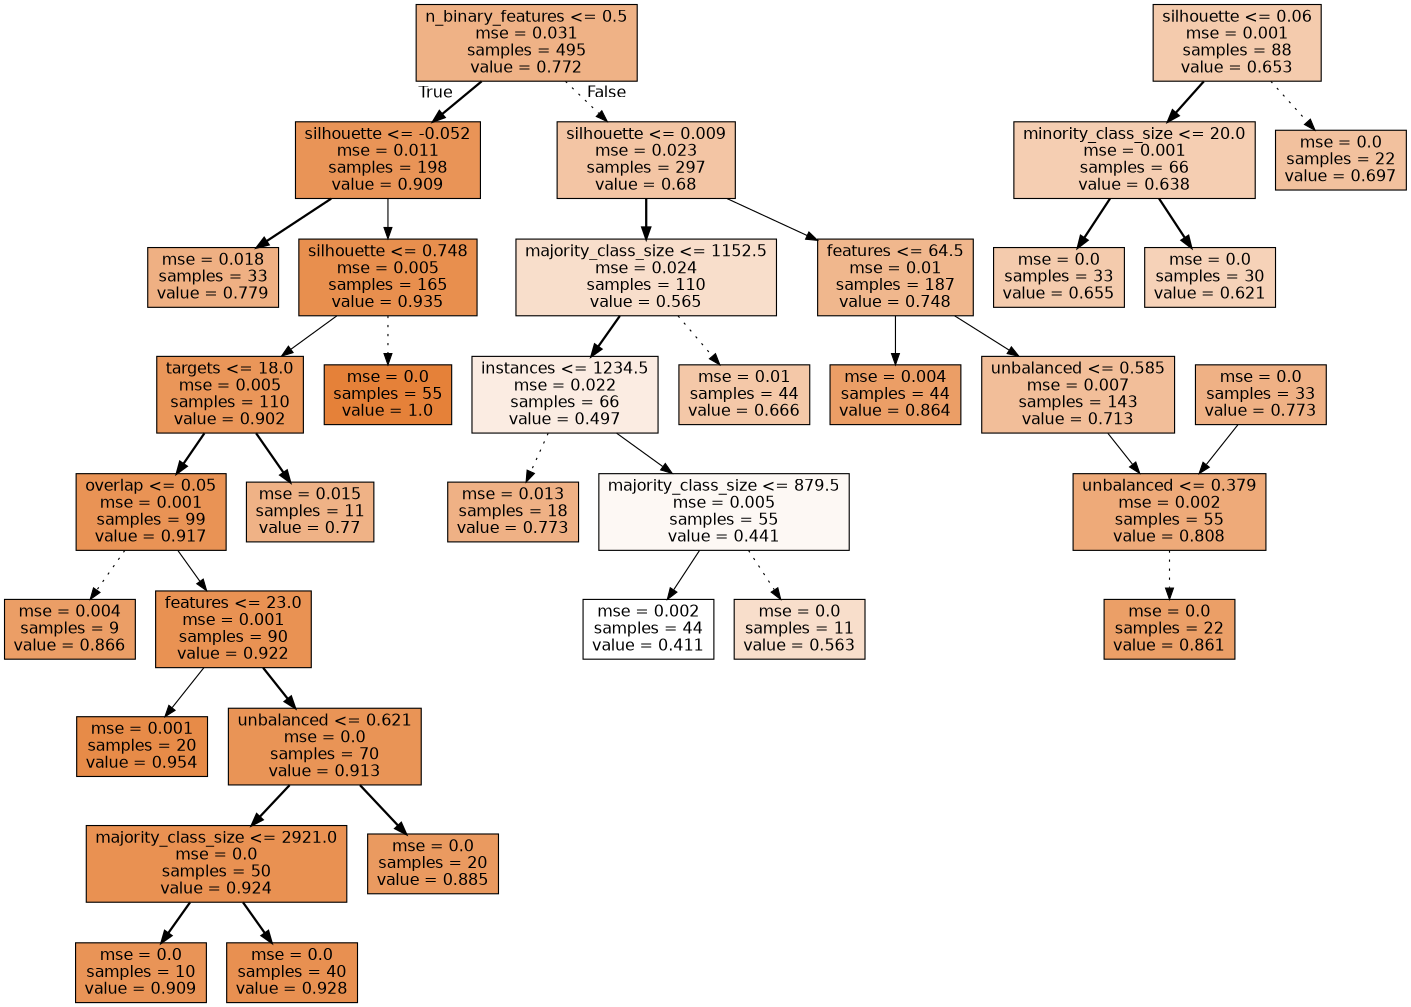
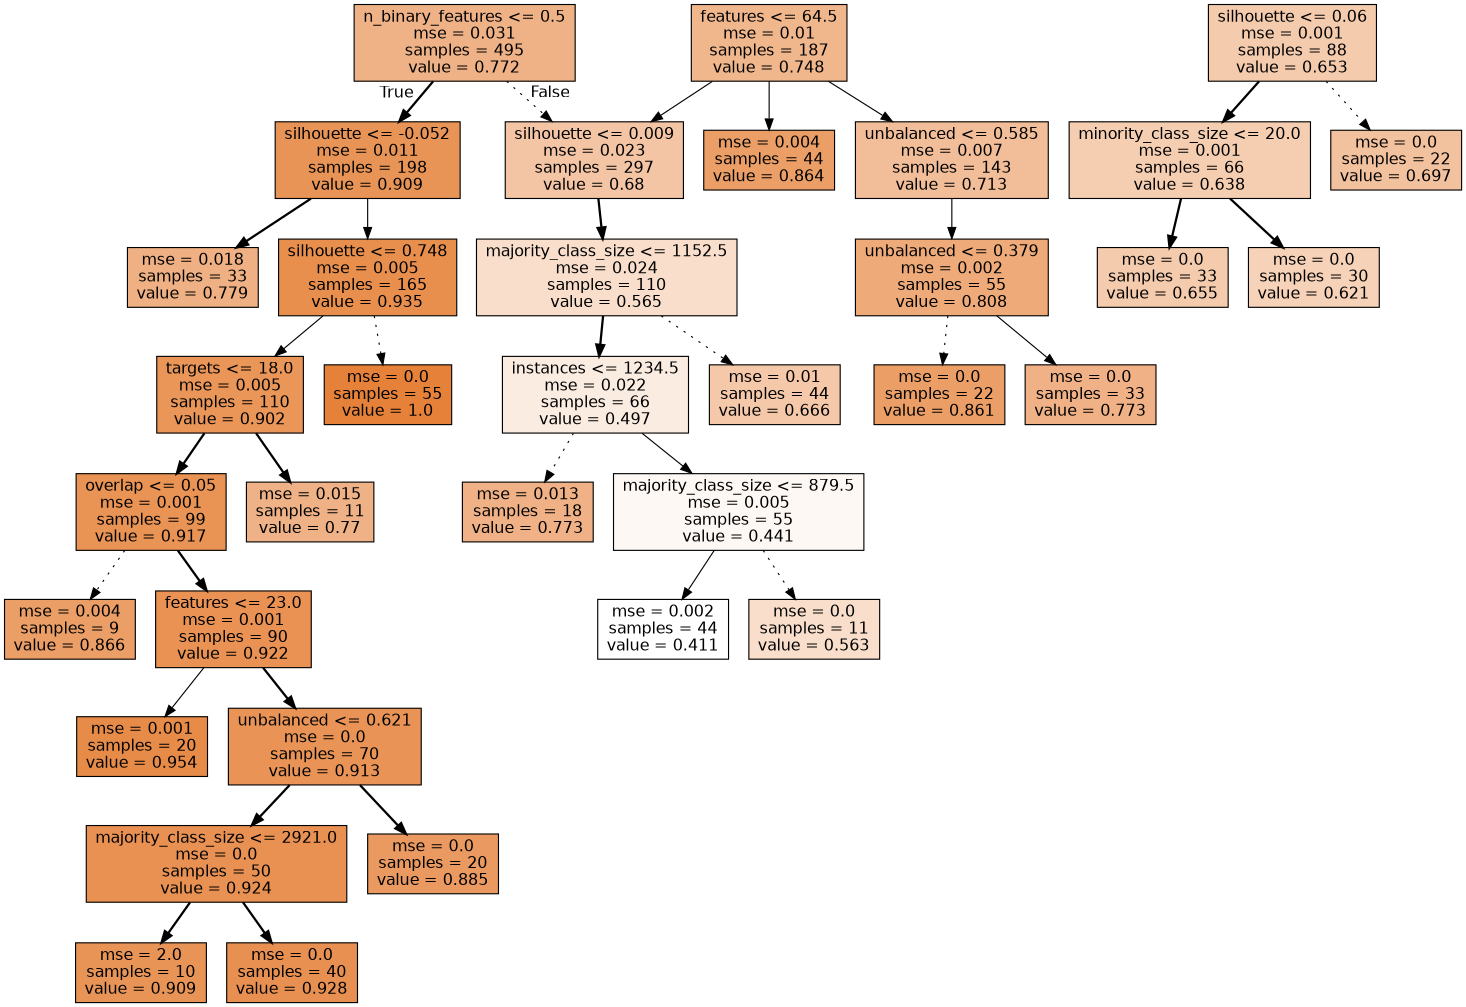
  digraph {
    fontname="DejaVu Sans"
    node [color=black fillcolor="#e58139d8" fontname="DejaVu Sans" shape=box style=filled]
    edge [fontname="DejaVu Sans" style=bold]
    n1 [fillcolor="#e581399c" label="n_binary_features <= 0.5\nmse = 0.031\nsamples = 495\nvalue = 0.772"]
    n2 [label="silhouette <= -0.052\nmse = 0.011\nsamples = 198\nvalue = 0.909"]
    n3 [fillcolor="#e5813975" label="silhouette <= 0.009\nmse = 0.023\nsamples = 297\nvalue = 0.68"]
    n4 [fillcolor="#e581399f" label="mse = 0.018\nsamples = 33\nvalue = 0.779"]
    n5 [fillcolor="#e58139e3" label="silhouette <= 0.748\nmse = 0.005\nsamples = 165\nvalue = 0.935"]
    n6 [fillcolor="#e5813942" label="majority_class_size <= 1152.5\nmse = 0.024\nsamples = 110\nvalue = 0.565"]
    n7 [fillcolor="#e5813992" label="features <= 64.5\nmse = 0.01\nsamples = 187\nvalue = 0.748"]
    n8 [fillcolor="#e58139d5" label="targets <= 18.0\nmse = 0.005\nsamples = 110\nvalue = 0.902"]
    n9 [fillcolor="#e58139ff" label="mse = 0.0\nsamples = 55\nvalue = 1.0"]
    n10 [fillcolor="#e58139db" label="overlap <= 0.05\nmse = 0.001\nsamples = 99\nvalue = 0.917"]
    n11 [fillcolor="#e581399b" label="mse = 0.015\nsamples = 11\nvalue = 0.77"]
    n12 [fillcolor="#e58139c5" label="mse = 0.004\nsamples = 9\nvalue = 0.866"]
    n13 [fillcolor="#e58139dd" label="features <= 23.0\nmse = 0.001\nsamples = 90\nvalue = 0.922"]
    n14 [fillcolor="#e58139eb" label="mse = 0.001\nsamples = 20\nvalue = 0.954"]
    n15 [fillcolor="#e58139d9" label="unbalanced <= 0.621\nmse = 0.0\nsamples = 70\nvalue = 0.913"]
    n16 [fillcolor="#e58139de" label="majority_class_size <= 2921.0\nmse = 0.0\nsamples = 50\nvalue = 0.924"]
    n17 [fillcolor="#e58139cd" label="mse = 0.0\nsamples = 20\nvalue = 0.885"]
-   n18 [label="mse = 0.0\nsamples = 10\nvalue = 0.909"]
+   n18 [label="mse = 2.0\nsamples = 10\nvalue = 0.909"]
    n19 [fillcolor="#e58139e0" label="mse = 0.0\nsamples = 40\nvalue = 0.928"]
    n20 [fillcolor="#e5813925" label="instances <= 1234.5\nmse = 0.022\nsamples = 66\nvalue = 0.497"]
    n21 [fillcolor="#e581396f" label="mse = 0.01\nsamples = 44\nvalue = 0.666"]
    n22 [fillcolor="#e58139c4" label="mse = 0.004\nsamples = 44\nvalue = 0.864"]
    n23 [fillcolor="#e5813983" label="unbalanced <= 0.585\nmse = 0.007\nsamples = 143\nvalue = 0.713"]
    n24 [fillcolor="#e581399d" label="mse = 0.013\nsamples = 18\nvalue = 0.773"]
    n25 [fillcolor="#e581390d" label="majority_class_size <= 879.5\nmse = 0.005\nsamples = 55\nvalue = 0.441"]
    n26 [fillcolor="#e5813900" label="mse = 0.002\nsamples = 44\nvalue = 0.411"]
    n27 [fillcolor="#e5813942" label="mse = 0.0\nsamples = 11\nvalue = 0.563"]
    n28 [fillcolor="#e58139ac" label="unbalanced <= 0.379\nmse = 0.002\nsamples = 55\nvalue = 0.808"]
    n29 [fillcolor="#e58139c3" label="mse = 0.0\nsamples = 22\nvalue = 0.861"]
    n30 [fillcolor="#e581399d" label="mse = 0.0\nsamples = 33\nvalue = 0.773"]
    n31 [fillcolor="#e5813969" label="silhouette <= 0.06\nmse = 0.001\nsamples = 88\nvalue = 0.653"]
    n32 [fillcolor="#e5813962" label="minority_class_size <= 20.0\nmse = 0.001\nsamples = 66\nvalue = 0.638"]
    n33 [fillcolor="#e581397c" label="mse = 0.0\nsamples = 22\nvalue = 0.697"]
    n34 [fillcolor="#e5813969" label="mse = 0.0\nsamples = 33\nvalue = 0.655"]
    n35 [fillcolor="#e581395b" label="mse = 0.0\nsamples = 30\nvalue = 0.621"]
    n1 -> n2 [headlabel=True labelangle=45 labeldistance=2.5]
    n1 -> n3 [headlabel=False labelangle=-45 labeldistance=2.5 style=dotted]
    n2 -> n4
    n2 -> n5 [style=solid]
    n3 -> n6
-   n3 -> n7 [style=solid]
+   n7 -> n3 [style=solid]
    n5 -> n8 [style=solid]
    n5 -> n9 [style=dotted]
    n6 -> n20
    n6 -> n21 [style=dotted]
    n7 -> n22 [style=solid]
    n7 -> n23 [style=solid]
    n8 -> n10
    n8 -> n11
    n10 -> n12 [style=dotted]
-   n10 -> n13 [style=solid]
+   n10 -> n13
    n13 -> n14 [style=solid]
    n13 -> n15
    n15 -> n16
    n15 -> n17
    n16 -> n18
    n16 -> n19
    n20 -> n24 [style=dotted]
    n20 -> n25 [style=solid]
    n23 -> n28 [style=solid]
    n25 -> n26 [style=solid]
    n25 -> n27 [style=dotted]
    n28 -> n29 [style=dotted]
-   n30 -> n28 [style=solid]
+   n28 -> n30 [style=solid]
    n31 -> n32
    n31 -> n33 [style=dotted]
    n32 -> n34
    n32 -> n35
  }
